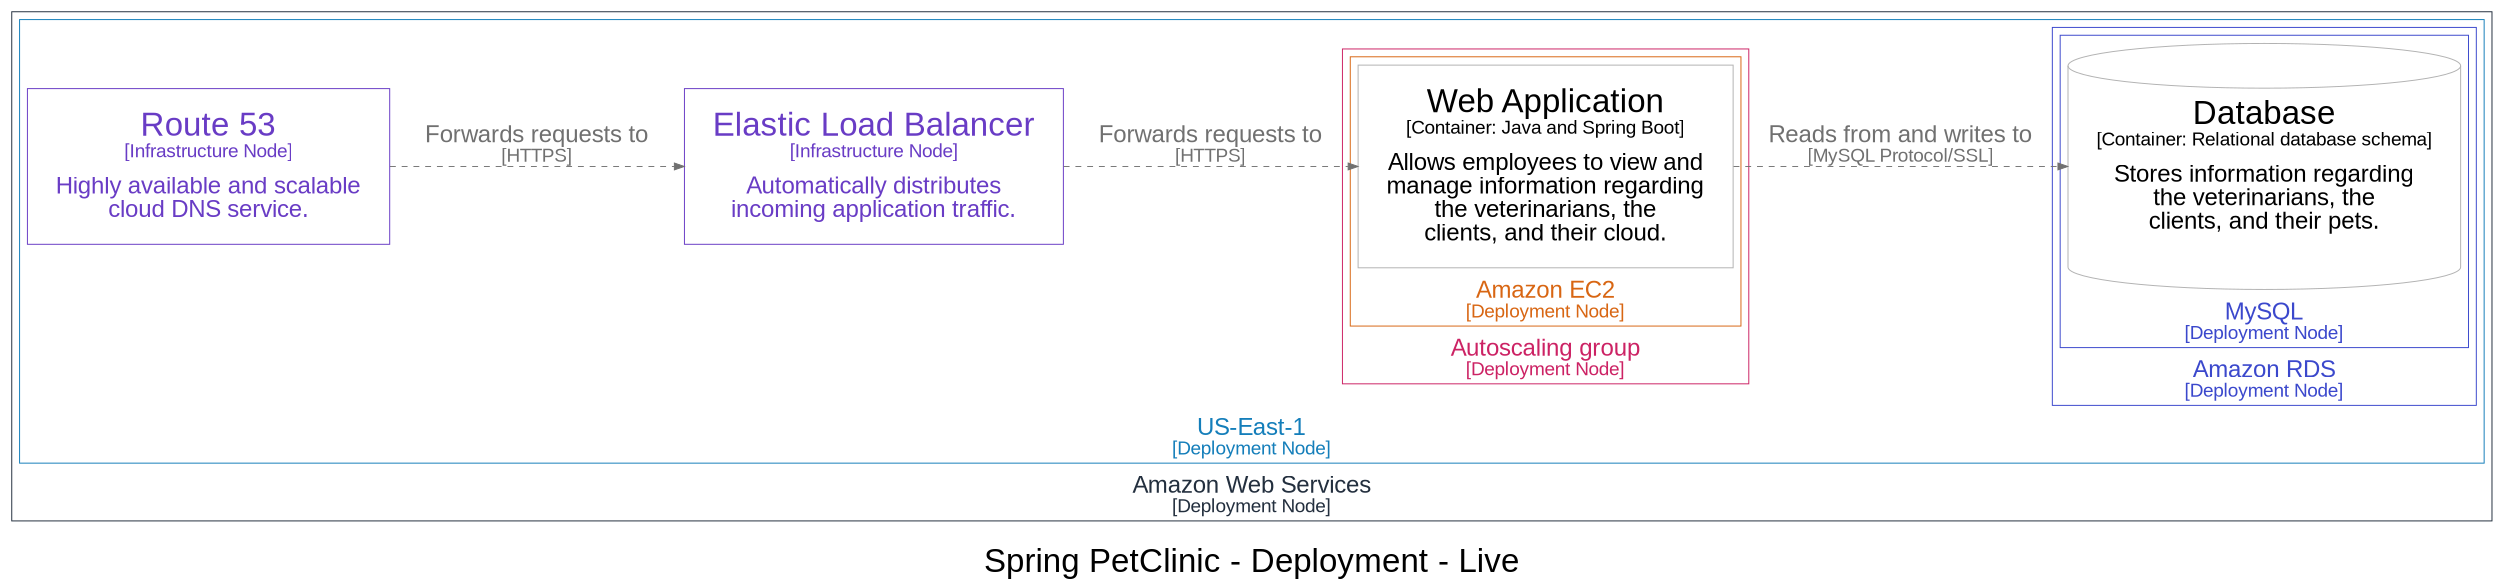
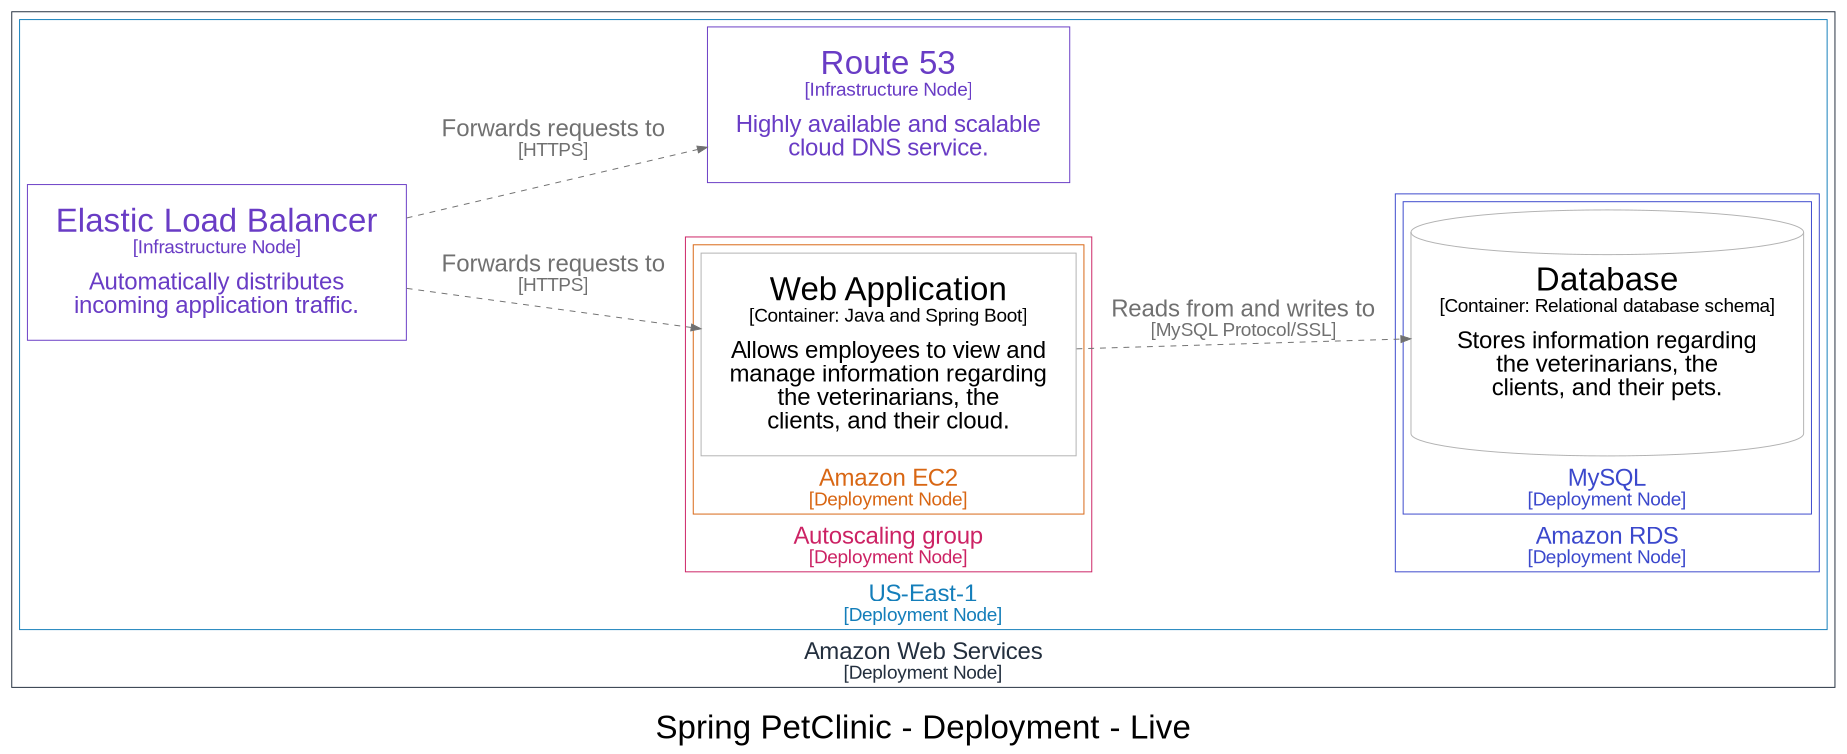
  digraph {
    compound=true
    fontname=Arial
    label=<<br /><font point-size="34">Spring PetClinic - Deployment - Live</font>>
    nodesep=1.0
    rankdir=LR
    ranksep=1.0
    node [color="#b2b2b2" fillcolor="#ffffff" fontcolor="#000000" fontname=Arial margin="0.4,0.3" shape=rect style=filled]
    edge [color="#707070" fontcolor="#707070" fontname=Arial style=dashed]
    n1 [label=<<font point-size="34">Database</font><br /><font point-size="19">[Container: Relational database schema]</font><br /><br /><font point-size="24">Stores information regarding<br />the veterinarians, the<br />clients, and their pets.</font>> shape=cylinder]
    n2 [label=<<font point-size="34">Web Application</font><br /><font point-size="19">[Container: Java and Spring Boot]</font><br /><br /><font point-size="24">Allows employees to view and<br />manage information regarding<br />the veterinarians, the<br />clients, and their cloud.</font>>]
    n3 [color="#693cc5" fontcolor="#693cc5" label=<<font point-size="34">Elastic Load Balancer</font><br /><font point-size="19">[Infrastructure Node]</font><br /><br /><font point-size="24">Automatically distributes<br />incoming application traffic.</font>>]
    n4 [color="#693cc5" fontcolor="#693cc5" label=<<font point-size="34">Route 53</font><br /><font point-size="19">[Infrastructure Node]</font><br /><br /><font point-size="24">Highly available and scalable<br />cloud DNS service.</font>>]
    subgraph cluster_1 {
      color="#232f3e"
      fillcolor="#ffffff"
      fontcolor="#232f3e"
      label=<<font point-size="24">Amazon Web Services</font><br /><font point-size="19">[Deployment Node]</font>>
      labelloc=b
      subgraph cluster_2 {
        color="#147eba"
        fillcolor="#ffffff"
        fontcolor="#147eba"
        label=<<font point-size="24">US-East-1</font><br /><font point-size="19">[Deployment Node]</font>>
        labelloc=b
        n3
        n4
        subgraph cluster_3 {
          color="#3b48cc"
          fillcolor="#ffffff"
          fontcolor="#3b48cc"
          label=<<font point-size="24">Amazon RDS</font><br /><font point-size="19">[Deployment Node]</font>>
          labelloc=b
          subgraph cluster_4 {
            color="#3b48cc"
            fillcolor="#ffffff"
            fontcolor="#3b48cc"
            label=<<font point-size="24">MySQL</font><br /><font point-size="19">[Deployment Node]</font>>
            labelloc=b
            n1
          }
        }
        subgraph cluster_5 {
          color="#cc2264"
          fillcolor="#ffffff"
          fontcolor="#cc2264"
          label=<<font point-size="24">Autoscaling group</font><br /><font point-size="19">[Deployment Node]</font>>
          labelloc=b
          subgraph cluster_6 {
            color="#d86613"
            fillcolor="#ffffff"
            fontcolor="#d86613"
            label=<<font point-size="24">Amazon EC2</font><br /><font point-size="19">[Deployment Node]</font>>
            labelloc=b
            n2
          }
        }
      }
    }
    n2 -> n1 [label=<<font point-size="24">Reads from and writes to</font><br /><font point-size="19">[MySQL Protocol/SSL]</font>>]
    n3 -> n2 [label=<<font point-size="24">Forwards requests to</font><br /><font point-size="19">[HTTPS]</font>>]
-   n4 -> n3 [label=<<font point-size="24">Forwards requests to</font><br /><font point-size="19">[HTTPS]</font>>]
+   n3 -> n4 [label=<<font point-size="24">Forwards requests to</font><br /><font point-size="19">[HTTPS]</font>>]
  }
